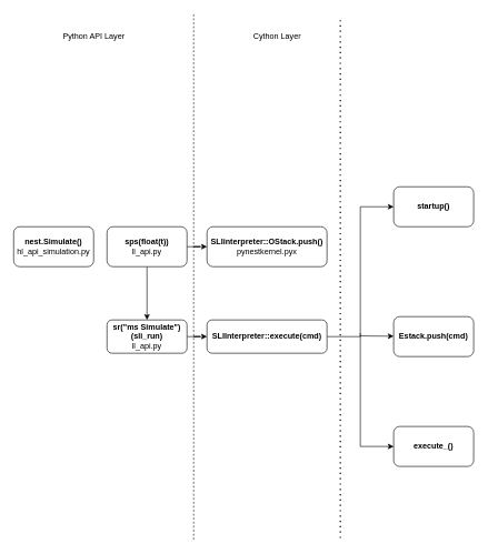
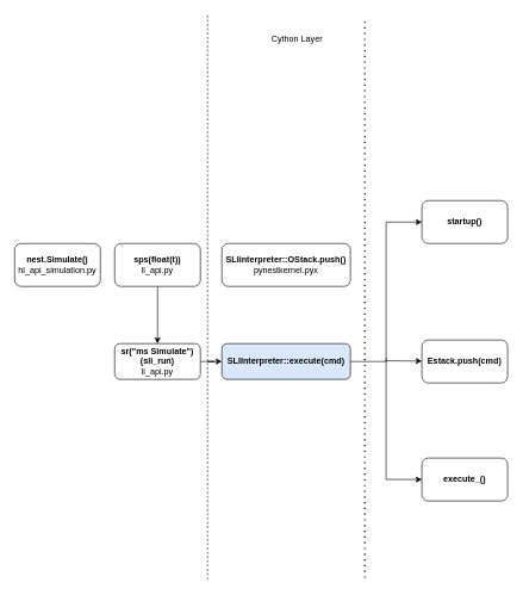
  <mxCell id="0" />
  <mxCell id="1" parent="0" />
  <mxCell id="2" value="&lt;b style=&quot;background-color: initial;&quot;&gt;nest.Simulate()&lt;/b&gt;&lt;div&gt;hl_api_simulation.py&lt;/div&gt;" style="rounded=1;whiteSpace=wrap;html=1;" parent="1" vertex="1"><mxGeometry x="20" y="340" width="120" height="60" as="geometry" /></mxCell>
  <mxCell id="3" value="" style="edgeStyle=orthogonalEdgeStyle;rounded=0;orthogonalLoop=1;jettySize=auto;html=1;" parent="1" source="5" target="7" edge="1"><mxGeometry relative="1" as="geometry" /></mxCell>
- <mxCell id="4" value="" style="edgeStyle=orthogonalEdgeStyle;rounded=0;orthogonalLoop=1;jettySize=auto;html=1;" parent="1" source="5" target="8" edge="1"><mxGeometry relative="1" as="geometry" /></mxCell>
  <mxCell id="5" value="&lt;b&gt;sps(float(t))&lt;/b&gt;&lt;div&gt;ll_api.py&lt;/div&gt;" style="rounded=1;whiteSpace=wrap;html=1;" parent="1" vertex="1"><mxGeometry x="160" y="340" width="120" height="60" as="geometry" /></mxCell>
  <mxCell id="6" value="" style="edgeStyle=orthogonalEdgeStyle;rounded=0;orthogonalLoop=1;jettySize=auto;html=1;" parent="1" source="7" target="14" edge="1"><mxGeometry relative="1" as="geometry" /></mxCell>
  <mxCell id="7" value="&lt;b&gt;sr(&quot;ms Simulate&quot;)&lt;/b&gt;&lt;div&gt;&lt;b&gt;(sli_run)&lt;/b&gt;&lt;/div&gt;&lt;div&gt;ll_api.py&lt;/div&gt;" style="rounded=1;whiteSpace=wrap;html=1;" parent="1" vertex="1"><mxGeometry x="160" y="480" width="120" height="50" as="geometry" /></mxCell>
  <mxCell id="8" value="&lt;b&gt;SLIinterpreter::OStack.push()&lt;/b&gt;&lt;div&gt;&lt;span style=&quot;background-color: initial;&quot;&gt;pynestkernel.pyx&lt;/span&gt;&lt;br&gt;&lt;/div&gt;" style="whiteSpace=wrap;html=1;rounded=1;" parent="1" vertex="1"><mxGeometry x="310" y="340" width="180" height="60" as="geometry" /></mxCell>
  <mxCell id="9" value="" style="endArrow=none;html=1;rounded=0;dashed=1;" parent="1" edge="1"><mxGeometry width="50" height="50" relative="1" as="geometry"><mxPoint x="290" y="810" as="sourcePoint" /><mxPoint x="290" y="20" as="targetPoint" /><Array as="points" /></mxGeometry></mxCell>
- <mxCell id="10" value="Python API Layer" style="text;html=1;align=center;verticalAlign=middle;resizable=0;points=[];autosize=1;strokeColor=none;fillColor=none;" parent="1" vertex="1"><mxGeometry x="80" y="40" width="120" height="30" as="geometry" /></mxCell>
  <mxCell id="11" value="Cython Layer" style="text;html=1;align=center;verticalAlign=middle;resizable=0;points=[];autosize=1;strokeColor=none;fillColor=none;" parent="1" vertex="1"><mxGeometry x="370" y="40" width="90" height="30" as="geometry" /></mxCell>
  <mxCell id="12" value="" style="endArrow=none;dashed=1;html=1;dashPattern=1 3;strokeWidth=2;rounded=0;" parent="1" edge="1"><mxGeometry width="50" height="50" relative="1" as="geometry"><mxPoint x="510" y="807.5" as="sourcePoint" /><mxPoint x="510" y="30" as="targetPoint" /></mxGeometry></mxCell>
  <mxCell id="13" value="" style="edgeStyle=orthogonalEdgeStyle;rounded=0;orthogonalLoop=1;jettySize=auto;html=1;" parent="1" source="14" target="15" edge="1"><mxGeometry relative="1" as="geometry"><Array as="points"><mxPoint x="540" y="505" /><mxPoint x="540" y="310" /></Array></mxGeometry></mxCell>
- <mxCell id="14" value="&lt;b&gt;SLIInterpreter::execute(cmd)&lt;/b&gt;" style="rounded=1;whiteSpace=wrap;html=1;" parent="1" vertex="1"><mxGeometry x="310" y="480" width="180" height="50" as="geometry" /></mxCell>
+ <mxCell id="14" value="&lt;b&gt;SLIInterpreter::execute(cmd)&lt;/b&gt;" style="rounded=1;whiteSpace=wrap;html=1;fillColor=#dae8fc;" parent="1" vertex="1"><mxGeometry x="310" y="480" width="180" height="50" as="geometry" /></mxCell>
  <mxCell id="15" value="&lt;b&gt;startup()&lt;/b&gt;" style="whiteSpace=wrap;html=1;rounded=1;" parent="1" vertex="1"><mxGeometry x="590" y="280" width="120" height="60" as="geometry" /></mxCell>
  <mxCell id="16" value="" style="endArrow=classic;html=1;rounded=0;" parent="1" target="17" edge="1"><mxGeometry width="50" height="50" relative="1" as="geometry"><mxPoint x="540" y="504" as="sourcePoint" /><mxPoint x="600" y="504" as="targetPoint" /><Array as="points" /></mxGeometry></mxCell>
  <mxCell id="17" value="&lt;b&gt;Estack.push(cmd)&lt;/b&gt;" style="rounded=1;whiteSpace=wrap;html=1;" parent="1" vertex="1"><mxGeometry x="590" y="475" width="120" height="60" as="geometry" /></mxCell>
  <mxCell id="18" value="&lt;b&gt;execute_()&lt;/b&gt;" style="rounded=1;whiteSpace=wrap;html=1;" parent="1" vertex="1"><mxGeometry x="590" y="640" width="120" height="60" as="geometry" /></mxCell>
  <mxCell id="19" value="" style="endArrow=classic;html=1;rounded=0;entryX=0;entryY=0.5;entryDx=0;entryDy=0;" parent="1" target="18" edge="1"><mxGeometry width="50" height="50" relative="1" as="geometry"><mxPoint x="540" y="500" as="sourcePoint" /><mxPoint x="500" y="670" as="targetPoint" /><Array as="points"><mxPoint x="540" y="580" /><mxPoint x="540" y="670" /></Array></mxGeometry></mxCell>
